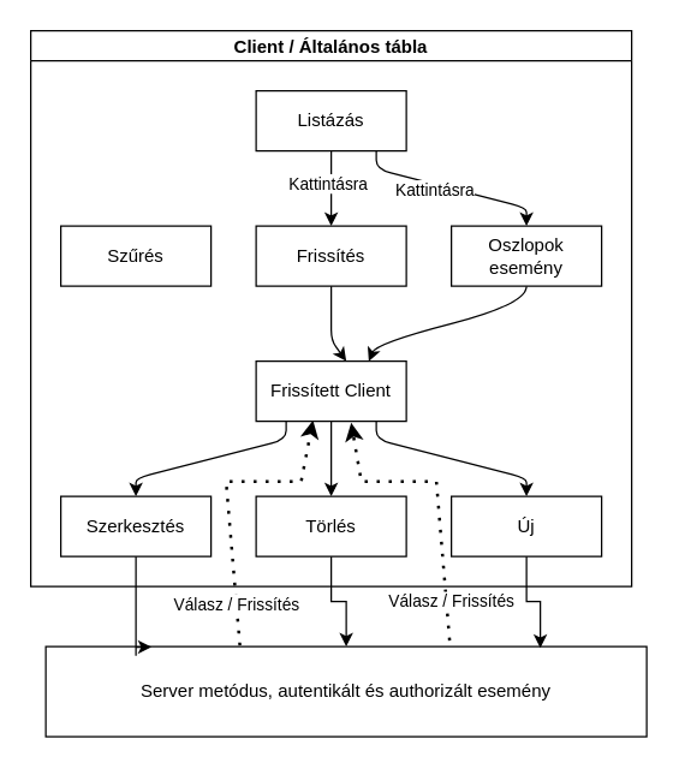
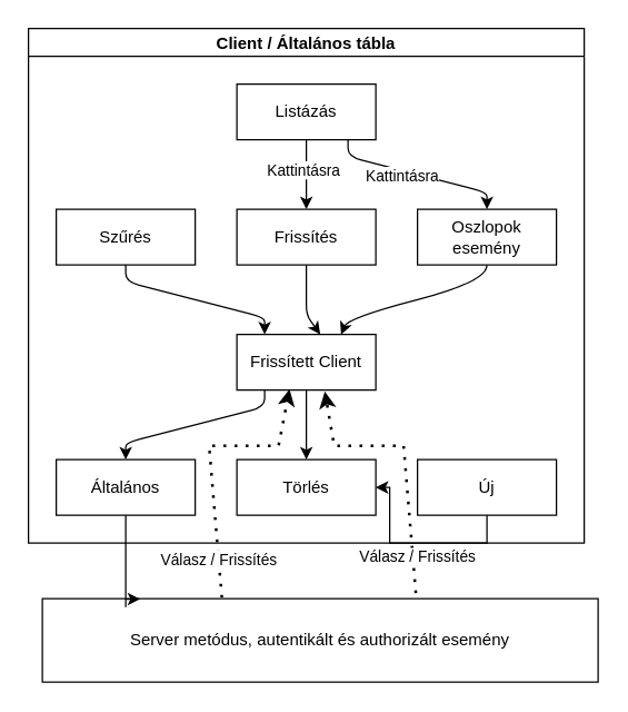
  <mxCell id="0" />
  <mxCell id="1" parent="0" />
  <mxCell id="2" value="Client / Általános tábla" style="swimlane;startSize=20;horizontal=1;childLayout=flowLayout;flowOrientation=north;resizable=0;interRankCellSpacing=50;containerType=tree;fontSize=12;" vertex="1" parent="1"><mxGeometry x="20" y="20" width="400" height="370" as="geometry" /></mxCell>
  <mxCell id="3" value="Listázás" style="whiteSpace=wrap;html=1;" vertex="1" parent="2"><mxGeometry x="150" y="40" width="100" height="40" as="geometry" /></mxCell>
  <mxCell id="4" value="Szűrés" style="whiteSpace=wrap;html=1;" vertex="1" parent="2"><mxGeometry x="20" y="130" width="100" height="40" as="geometry" /></mxCell>
  <mxCell id="5" value="Frissítés" style="whiteSpace=wrap;html=1;" vertex="1" parent="2"><mxGeometry x="150" y="130" width="100" height="40" as="geometry" /></mxCell>
  <mxCell id="6" value="" style="html=1;rounded=1;curved=0;sourcePerimeterSpacing=0;targetPerimeterSpacing=0;startSize=6;endSize=6;noEdgeStyle=1;orthogonal=1;" edge="1" parent="2" source="3" target="5"><mxGeometry relative="1" as="geometry"><Array as="points"><mxPoint x="200" y="94" /><mxPoint x="200" y="118" /></Array></mxGeometry></mxCell>
  <mxCell id="7" value="Kattintásra" style="edgeLabel;html=1;align=center;verticalAlign=middle;resizable=0;points=[];" vertex="1" connectable="0" parent="6"><mxGeometry x="-0.17" y="-3" relative="1" as="geometry"><mxPoint as="offset" /></mxGeometry></mxCell>
  <mxCell id="8" value="" style="html=1;rounded=1;curved=0;sourcePerimeterSpacing=0;targetPerimeterSpacing=0;startSize=6;endSize=6;noEdgeStyle=1;orthogonal=1;entryX=0.6;entryY=0;entryDx=0;entryDy=0;entryPerimeter=0;" edge="1" parent="2" source="5" target="10"><mxGeometry relative="1" as="geometry"><mxPoint x="940" y="1700" as="targetPoint" /><Array as="points"><mxPoint x="200" y="182" /><mxPoint x="200" y="206" /></Array></mxGeometry></mxCell>
+ <mxCell id="9" value="" style="html=1;rounded=1;curved=0;sourcePerimeterSpacing=0;targetPerimeterSpacing=0;startSize=6;endSize=6;noEdgeStyle=1;orthogonal=1;" edge="1" target="10" source="4" parent="2"><mxGeometry relative="1" as="geometry"><mxPoint x="873" y="1540" as="sourcePoint" /><Array as="points"><mxPoint x="70" y="182" /><mxPoint x="170" y="208" /></Array></mxGeometry></mxCell>
  <mxCell id="10" value="Frissített Client" style="whiteSpace=wrap;html=1;" vertex="1" parent="2"><mxGeometry x="150" y="220" width="100" height="40" as="geometry" /></mxCell>
  <mxCell id="11" value="" style="html=1;rounded=1;curved=0;sourcePerimeterSpacing=0;targetPerimeterSpacing=0;startSize=6;endSize=6;noEdgeStyle=1;orthogonal=1;" edge="1" target="12" source="10" parent="2"><mxGeometry relative="1" as="geometry"><mxPoint x="570" y="1110" as="sourcePoint" /><Array as="points"><mxPoint x="170" y="272" /><mxPoint x="70" y="298" /></Array></mxGeometry></mxCell>
- <mxCell id="12" value="Szerkesztés" style="whiteSpace=wrap;html=1;" vertex="1" parent="2"><mxGeometry x="20" y="310" width="100" height="40" as="geometry" /></mxCell>
+ <mxCell id="12" value="Általános" style="whiteSpace=wrap;html=1;" vertex="1" parent="2"><mxGeometry x="20" y="310" width="100" height="40" as="geometry" /></mxCell>
  <mxCell id="13" value="" style="html=1;rounded=1;curved=0;sourcePerimeterSpacing=0;targetPerimeterSpacing=0;startSize=6;endSize=6;noEdgeStyle=1;orthogonal=1;" edge="1" target="20" source="10" parent="2"><mxGeometry relative="1" as="geometry"><mxPoint x="515" y="960" as="sourcePoint" /><Array as="points"><mxPoint x="200" y="274" /><mxPoint x="200" y="298" /></Array></mxGeometry></mxCell>
- <mxCell id="14" value="" style="html=1;rounded=1;curved=0;sourcePerimeterSpacing=0;targetPerimeterSpacing=0;startSize=6;endSize=6;noEdgeStyle=1;orthogonal=1;" edge="1" target="15" source="10" parent="2"><mxGeometry relative="1" as="geometry"><mxPoint x="410" y="790" as="sourcePoint" /><Array as="points"><mxPoint x="230" y="272" /><mxPoint x="330" y="298" /></Array></mxGeometry></mxCell>
  <mxCell id="15" value="Új" style="whiteSpace=wrap;html=1;" vertex="1" parent="2"><mxGeometry x="280" y="310" width="100" height="40" as="geometry" /></mxCell>
  <mxCell id="16" value="" style="html=1;rounded=1;curved=0;sourcePerimeterSpacing=0;targetPerimeterSpacing=0;startSize=6;endSize=6;noEdgeStyle=1;orthogonal=1;" edge="1" target="19" source="3" parent="2"><mxGeometry relative="1" as="geometry"><mxPoint x="523" y="620" as="sourcePoint" /><Array as="points"><mxPoint x="230" y="92" /><mxPoint x="330" y="118" /></Array></mxGeometry></mxCell>
  <mxCell id="17" value="Kattintásra" style="edgeLabel;html=1;align=center;verticalAlign=middle;resizable=0;points=[];" vertex="1" connectable="0" parent="16"><mxGeometry x="-0.17" y="-3" relative="1" as="geometry"><mxPoint as="offset" /></mxGeometry></mxCell>
  <mxCell id="18" style="edgeStyle=orthogonalEdgeStyle;rounded=0;orthogonalLoop=1;jettySize=auto;html=1;exitX=0.5;exitY=1;exitDx=0;exitDy=0;entryX=0.75;entryY=0;entryDx=0;entryDy=0;noEdgeStyle=1;orthogonal=1;curved=1;" edge="1" parent="2" source="19" target="10"><mxGeometry relative="1" as="geometry"><Array as="points"><mxPoint x="330" y="182" /><mxPoint x="230" y="208" /></Array></mxGeometry></mxCell>
  <mxCell id="19" value="Oszlopok esemény" style="whiteSpace=wrap;html=1;" vertex="1" parent="2"><mxGeometry x="280" y="130" width="100" height="40" as="geometry" /></mxCell>
  <mxCell id="20" value="Törlés" style="whiteSpace=wrap;html=1;" vertex="1" parent="2"><mxGeometry x="150" y="310" width="100" height="40" as="geometry" /></mxCell>
  <mxCell id="21" value="Server metódus, autentikált és authorizált esemény" style="rounded=0;whiteSpace=wrap;html=1;" vertex="1" parent="1"><mxGeometry x="30" y="430" width="400" height="60" as="geometry" /></mxCell>
- <mxCell id="22" style="edgeStyle=orthogonalEdgeStyle;rounded=0;orthogonalLoop=1;jettySize=auto;html=1;exitX=0.5;exitY=1;exitDx=0;exitDy=0;entryX=0.5;entryY=0;entryDx=0;entryDy=0;" edge="1" parent="1" source="20" target="21"><mxGeometry relative="1" as="geometry" /></mxCell>
- <mxCell id="23" style="edgeStyle=orthogonalEdgeStyle;rounded=0;orthogonalLoop=1;jettySize=auto;html=1;exitX=0.5;exitY=1;exitDx=0;exitDy=0;entryX=0.823;entryY=0.016;entryDx=0;entryDy=0;entryPerimeter=0;" edge="1" parent="1" source="15" target="21"><mxGeometry relative="1" as="geometry" /></mxCell>
+ <mxCell id="23" style="edgeStyle=orthogonalEdgeStyle;rounded=0;orthogonalLoop=1;jettySize=auto;html=1;exitX=0.5;exitY=1;exitDx=0;exitDy=0;" edge="1" parent="1" source="15" target="20"><mxGeometry relative="1" as="geometry" /></mxCell>
  <mxCell id="24" style="edgeStyle=orthogonalEdgeStyle;rounded=0;orthogonalLoop=1;jettySize=auto;html=1;exitX=0.5;exitY=1;exitDx=0;exitDy=0;entryX=0.176;entryY=0.005;entryDx=0;entryDy=0;entryPerimeter=0;" edge="1" parent="1" source="12" target="21"><mxGeometry relative="1" as="geometry"><mxPoint x="110" y="483" as="targetPoint" /><Array as="points"><mxPoint x="90" y="436" /><mxPoint x="90" y="436" /></Array></mxGeometry></mxCell>
  <mxCell id="25" value="" style="endArrow=classic;dashed=1;html=1;dashPattern=1 3;strokeWidth=2;rounded=0;exitX=0.323;exitY=-0.012;exitDx=0;exitDy=0;exitPerimeter=0;entryX=0.379;entryY=0.982;entryDx=0;entryDy=0;entryPerimeter=0;startArrow=none;startFill=0;endFill=1;" edge="1" parent="1" source="21" target="10"><mxGeometry width="50" height="50" relative="1" as="geometry"><mxPoint x="150" y="420" as="sourcePoint" /><mxPoint x="200" y="320" as="targetPoint" /><Array as="points"><mxPoint x="150" y="320" /><mxPoint x="200" y="320" /></Array></mxGeometry></mxCell>
  <mxCell id="26" value="Válasz / Frissítés" style="edgeLabel;html=1;align=center;verticalAlign=middle;resizable=0;points=[];" vertex="1" connectable="0" parent="25"><mxGeometry x="-0.736" relative="1" as="geometry"><mxPoint y="-1" as="offset" /></mxGeometry></mxCell>
  <mxCell id="27" value="" style="endArrow=classic;dashed=1;html=1;dashPattern=1 3;strokeWidth=2;rounded=0;exitX=0.672;exitY=-0.068;exitDx=0;exitDy=0;exitPerimeter=0;entryX=0.633;entryY=1.025;entryDx=0;entryDy=0;entryPerimeter=0;startArrow=none;startFill=0;endFill=1;" edge="1" parent="1" source="21" target="10"><mxGeometry width="50" height="50" relative="1" as="geometry"><mxPoint x="159" y="449" as="sourcePoint" /><mxPoint x="212" y="292" as="targetPoint" /><Array as="points"><mxPoint x="290" y="320" /><mxPoint x="240" y="320" /></Array></mxGeometry></mxCell>
  <mxCell id="28" value="Válasz / Frissítés" style="edgeLabel;html=1;align=center;verticalAlign=middle;resizable=0;points=[];" vertex="1" connectable="0" parent="27"><mxGeometry x="-0.811" y="-2" relative="1" as="geometry"><mxPoint y="-7" as="offset" /></mxGeometry></mxCell>
